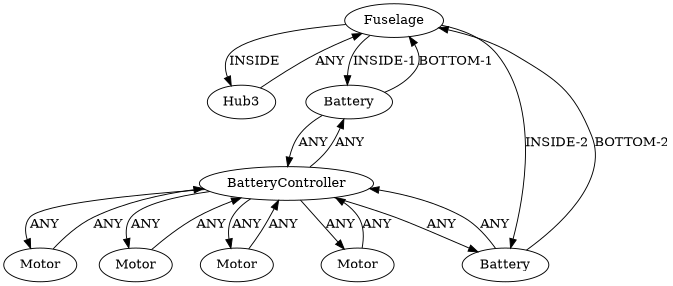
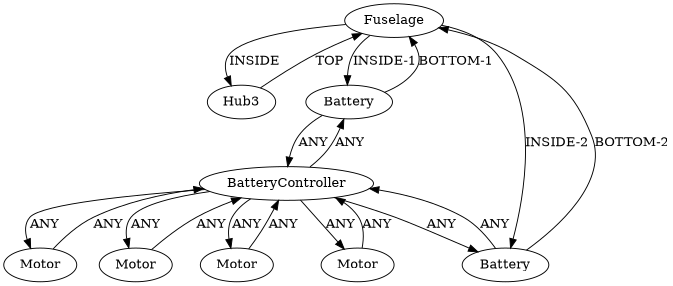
  digraph {
    n1 [instance=Fuselage_instance_1 label=Fuselage]
    n2 [instance=Hub3_instance_4 label=Hub3]
    n3 [instance=Battery_instance_1 label=Battery]
    n4 [instance=Battery_instance_2 label=Battery]
    n5 [instance=BatteryController_instance_1 label=BatteryController]
    n6 [instance=Motor_instance_1 label=Motor]
    n7 [instance=Motor_instance_2 label=Motor]
    n8 [instance=Motor_instance_3 label=Motor]
    n9 [instance=Motor_instance_4 label=Motor]
    n1 -> n2 [label=INSIDE]
    n1 -> n3 [label="INSIDE-1"]
    n1 -> n4 [label="INSIDE-2"]
-   n2 -> n1 [label=ANY]
+   n2 -> n1 [label=TOP]
    n3 -> n1 [label="BOTTOM-1"]
    n3 -> n5 [label=ANY]
    n4 -> n1 [label="BOTTOM-2"]
    n4 -> n5 [label=ANY]
    n5 -> n3 [label=ANY]
    n5 -> n4 [label=ANY]
    n5 -> n6 [label=ANY]
    n5 -> n7 [label=ANY]
    n5 -> n8 [label=ANY]
    n5 -> n9 [label=ANY]
    n6 -> n5 [label=ANY]
    n7 -> n5 [label=ANY]
    n8 -> n5 [label=ANY]
    n9 -> n5 [label=ANY]
  }
